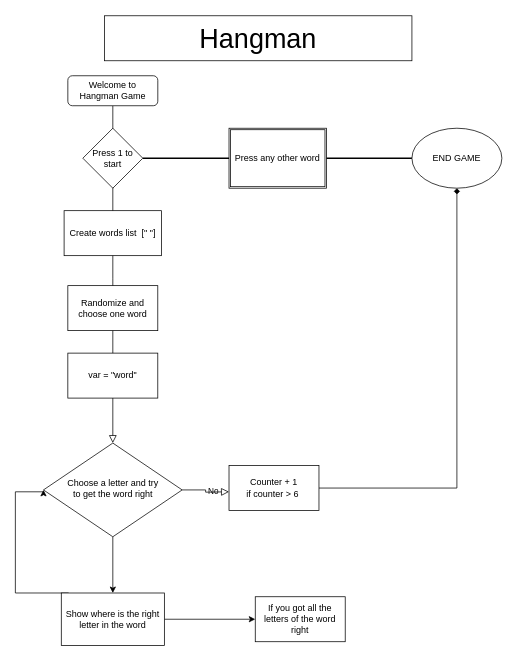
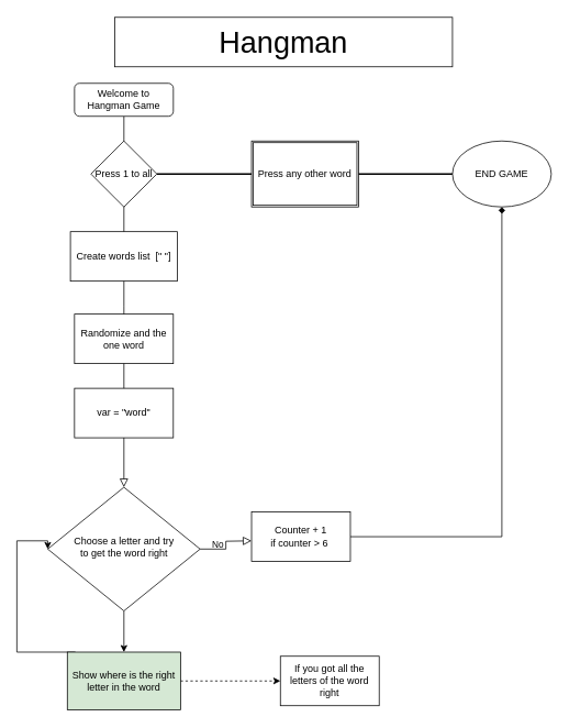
  <mxCell id="0" />
  <mxCell id="1" parent="0" />
  <mxCell id="2" value="" style="rounded=0;html=1;jettySize=auto;orthogonalLoop=1;fontSize=11;endArrow=block;endFill=0;endSize=8;strokeWidth=1;shadow=0;labelBackgroundColor=none;edgeStyle=orthogonalEdgeStyle;" parent="1" source="3" target="6" edge="1"><mxGeometry relative="1" as="geometry"><Array as="points"><mxPoint x="150" y="370" /><mxPoint x="150" y="370" /></Array></mxGeometry></mxCell>
  <mxCell id="3" value="Welcome to Hangman Game" style="rounded=1;whiteSpace=wrap;html=1;fontSize=12;glass=0;strokeWidth=1;shadow=0;" parent="1" vertex="1"><mxGeometry x="90" y="100" width="120" height="40" as="geometry" /></mxCell>
  <mxCell id="4" value="No" style="edgeStyle=orthogonalEdgeStyle;rounded=0;html=1;jettySize=auto;orthogonalLoop=1;fontSize=11;endArrow=block;endFill=0;endSize=8;strokeWidth=1;shadow=0;labelBackgroundColor=none;" parent="1" source="6" edge="1"><mxGeometry y="10" relative="1" as="geometry"><mxPoint as="offset" /><mxPoint x="305" y="655" as="targetPoint" /></mxGeometry></mxCell>
  <mxCell id="5" style="edgeStyle=orthogonalEdgeStyle;rounded=0;orthogonalLoop=1;jettySize=auto;html=1;entryX=0.5;entryY=0;entryDx=0;entryDy=0;" edge="1" parent="1" source="6" target="19"><mxGeometry relative="1" as="geometry" /></mxCell>
- <mxCell id="6" value="Choose a letter and try &lt;br&gt;to get the word right" style="rhombus;whiteSpace=wrap;html=1;shadow=0;fontFamily=Helvetica;fontSize=12;align=center;strokeWidth=1;spacing=6;spacingTop=-4;" parent="1" vertex="1"><mxGeometry x="57.5" y="590" width="185" height="125" as="geometry" /></mxCell>
+ <mxCell id="6" value="Choose a letter and try &lt;br&gt;to get the word right" style="rhombus;whiteSpace=wrap;html=1;shadow=0;fontFamily=Helvetica;fontSize=12;align=center;strokeWidth=1;spacing=6;spacingTop=-4;" parent="1" vertex="1"><mxGeometry x="57.5" y="590" width="185" height="150" as="geometry" /></mxCell>
  <mxCell id="7" value="&lt;font style=&quot;font-size: 36px;&quot;&gt;Hangman&lt;/font&gt;" style="rounded=0;whiteSpace=wrap;html=1;" vertex="1" parent="1"><mxGeometry x="139" y="20" width="410" height="60" as="geometry" /></mxCell>
  <mxCell id="8" value="Create words list&amp;nbsp; [&quot; &quot;]" style="rounded=0;whiteSpace=wrap;html=1;" vertex="1" parent="1"><mxGeometry x="85" y="280" width="130" height="60" as="geometry" /></mxCell>
- <mxCell id="9" value="Randomize and choose one word" style="rounded=0;whiteSpace=wrap;html=1;" vertex="1" parent="1"><mxGeometry x="90" y="380" width="120" height="60" as="geometry" /></mxCell>
+ <mxCell id="9" value="Randomize and the one word" style="rounded=0;whiteSpace=wrap;html=1;" vertex="1" parent="1"><mxGeometry x="90" y="380" width="120" height="60" as="geometry" /></mxCell>
  <mxCell id="10" value="var = &quot;word&quot;" style="rounded=0;whiteSpace=wrap;html=1;" vertex="1" parent="1"><mxGeometry x="90" y="470" width="120" height="60" as="geometry" /></mxCell>
- <mxCell id="11" value="Press 1 to start" style="rhombus;whiteSpace=wrap;html=1;" vertex="1" parent="1"><mxGeometry x="110" y="170" width="80" height="80" as="geometry" /></mxCell>
+ <mxCell id="11" value="Press 1 to all" style="rhombus;whiteSpace=wrap;html=1;" vertex="1" parent="1"><mxGeometry x="110" y="170" width="80" height="80" as="geometry" /></mxCell>
  <mxCell id="12" value="" style="line;strokeWidth=2;html=1;" vertex="1" parent="1"><mxGeometry x="190" y="205" width="360" height="10" as="geometry" /></mxCell>
  <mxCell id="13" value="END GAME" style="ellipse;whiteSpace=wrap;html=1;" vertex="1" parent="1"><mxGeometry x="549" y="170" width="120" height="80" as="geometry" /></mxCell>
  <mxCell id="14" value="Press any other word" style="shape=ext;double=1;rounded=0;whiteSpace=wrap;html=1;" vertex="1" parent="1"><mxGeometry x="305" y="170" width="130" height="80" as="geometry" /></mxCell>
  <mxCell id="15" style="edgeStyle=orthogonalEdgeStyle;rounded=0;orthogonalLoop=1;jettySize=auto;html=1;endArrow=diamond;" edge="1" parent="1" source="16" target="13"><mxGeometry relative="1" as="geometry" /></mxCell>
  <mxCell id="16" value="Counter + 1&lt;br&gt;if counter &amp;gt; 6&amp;nbsp;" style="rounded=0;whiteSpace=wrap;html=1;" vertex="1" parent="1"><mxGeometry x="305" y="620" width="120" height="60" as="geometry" /></mxCell>
  <mxCell id="17" style="edgeStyle=orthogonalEdgeStyle;rounded=0;orthogonalLoop=1;jettySize=auto;html=1;entryX=0;entryY=0.5;entryDx=0;entryDy=0;" edge="1" parent="1" target="6"><mxGeometry relative="1" as="geometry"><mxPoint x="89.997" y="805" as="sourcePoint" /><mxPoint x="-2.52" y="690" as="targetPoint" /><Array as="points"><mxPoint x="91" y="805" /><mxPoint x="91" y="790" /><mxPoint x="20" y="790" /><mxPoint x="20" y="655" /></Array></mxGeometry></mxCell>
- <mxCell id="18" style="edgeStyle=orthogonalEdgeStyle;rounded=0;orthogonalLoop=1;jettySize=auto;html=1;" edge="1" parent="1" source="19" target="20"><mxGeometry relative="1" as="geometry"><mxPoint x="300" y="805" as="targetPoint" /></mxGeometry></mxCell>
- <mxCell id="19" value="Show where is the right letter in the word" style="rounded=0;whiteSpace=wrap;html=1;" vertex="1" parent="1"><mxGeometry x="81.25" y="790" width="137.5" height="70" as="geometry" /></mxCell>
+ <mxCell id="18" style="edgeStyle=orthogonalEdgeStyle;rounded=0;orthogonalLoop=1;jettySize=auto;html=1;dashed=1;" edge="1" parent="1" source="19" target="20"><mxGeometry relative="1" as="geometry"><mxPoint x="300" y="805" as="targetPoint" /></mxGeometry></mxCell>
+ <mxCell id="19" value="Show where is the right letter in the word" style="rounded=0;whiteSpace=wrap;html=1;fillColor=#d5e8d4;" vertex="1" parent="1"><mxGeometry x="81.25" y="790" width="137.5" height="70" as="geometry" /></mxCell>
  <mxCell id="20" value="If you got all the letters of the word right" style="rounded=0;whiteSpace=wrap;html=1;" vertex="1" parent="1"><mxGeometry x="340" y="795" width="120" height="60" as="geometry" /></mxCell>
